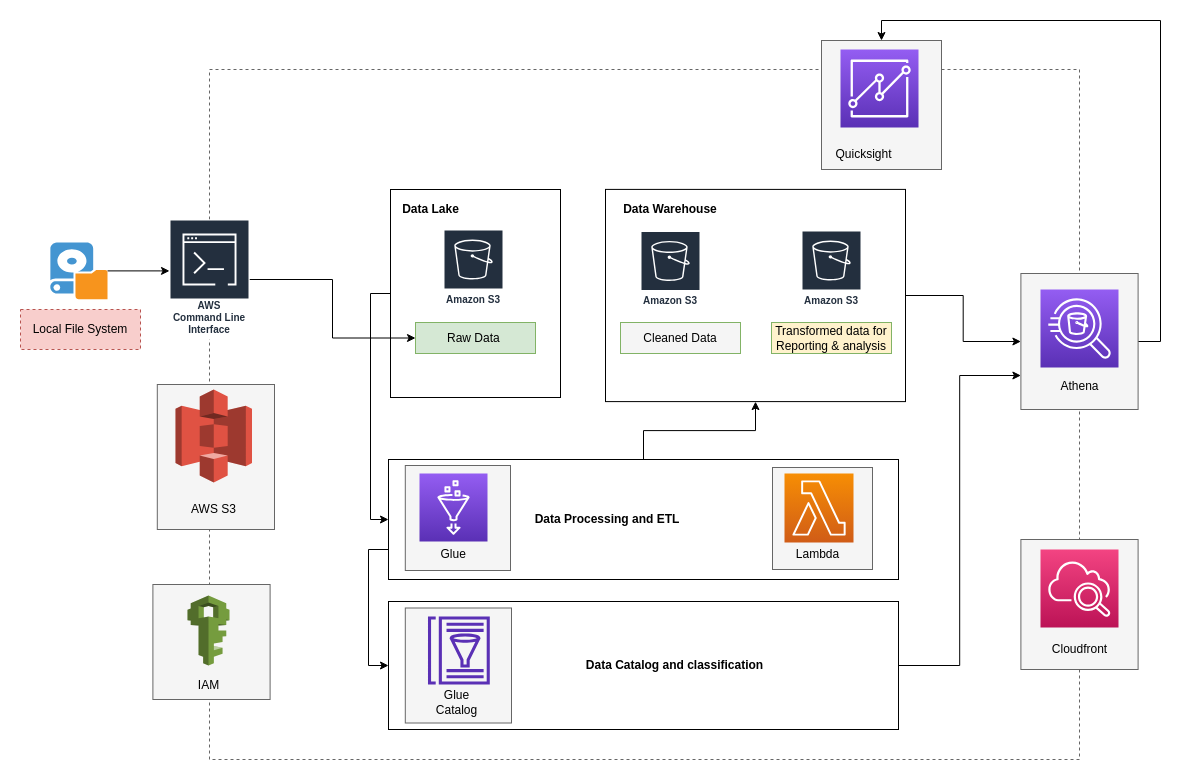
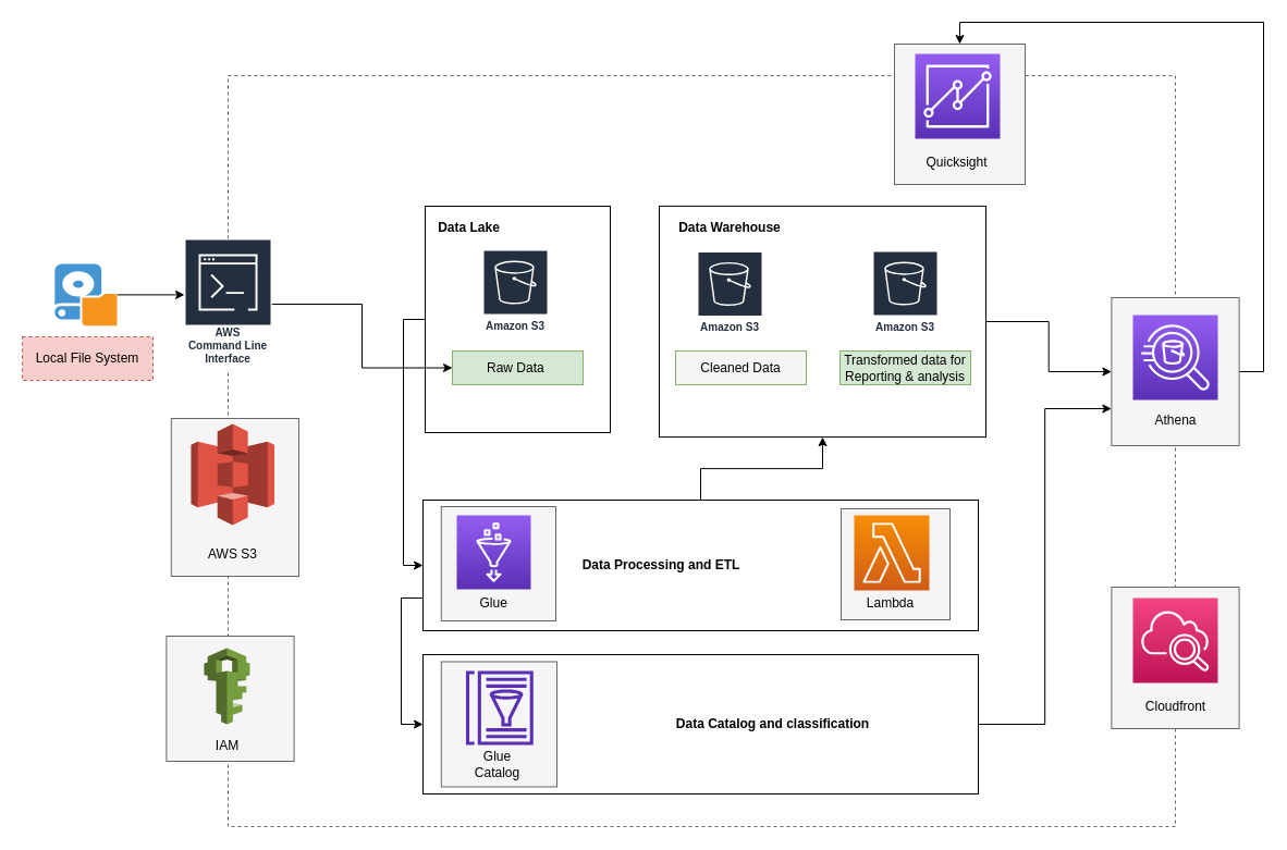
  <mxCell id="0" />
  <mxCell id="1" parent="0" />
  <mxCell id="2" value="" style="rounded=0;whiteSpace=wrap;html=1;dashed=1;strokeColor=#666666;fontColor=#333333;fillColor=none;" vertex="1" parent="1"><mxGeometry x="209" y="69" width="870" height="690" as="geometry" /></mxCell>
  <mxCell id="3" value="" style="rounded=0;whiteSpace=wrap;html=1;fillColor=none;" vertex="1" parent="1"><mxGeometry x="388" y="459" width="510" height="120" as="geometry" /></mxCell>
  <mxCell id="4" value="" style="edgeStyle=orthogonalEdgeStyle;rounded=0;orthogonalLoop=1;jettySize=auto;html=1;fontFamily=Helvetica;entryX=0;entryY=0.75;entryDx=0;entryDy=0;" edge="1" parent="1" source="5" target="12"><mxGeometry relative="1" as="geometry" /></mxCell>
  <mxCell id="5" value="" style="rounded=0;whiteSpace=wrap;html=1;fillColor=none;" vertex="1" parent="1"><mxGeometry x="388" y="601" width="510" height="128" as="geometry" /></mxCell>
  <mxCell id="6" value="" style="rounded=0;whiteSpace=wrap;html=1;fillColor=#f5f5f5;fontFamily=Helvetica;strokeColor=#666666;fontColor=#333333;" vertex="1" parent="1"><mxGeometry x="404.8" y="607.5" width="106.2" height="115" as="geometry" /></mxCell>
  <mxCell id="7" value="" style="rounded=0;whiteSpace=wrap;html=1;fillColor=#f5f5f5;fontFamily=Helvetica;strokeColor=#666666;fontColor=#333333;" vertex="1" parent="1"><mxGeometry x="772" y="467" width="100" height="102" as="geometry" /></mxCell>
  <mxCell id="8" value="" style="rounded=0;whiteSpace=wrap;html=1;fillColor=#f5f5f5;fontFamily=Helvetica;strokeColor=#666666;fontColor=#333333;" vertex="1" parent="1"><mxGeometry x="404.8" y="465" width="105.2" height="105" as="geometry" /></mxCell>
  <mxCell id="9" value="" style="rounded=0;whiteSpace=wrap;html=1;fillColor=#f5f5f5;fontFamily=Helvetica;strokeColor=#666666;fontColor=#333333;" vertex="1" parent="1"><mxGeometry x="821" y="40" width="120" height="129" as="geometry" /></mxCell>
  <mxCell id="10" value="" style="rounded=0;whiteSpace=wrap;html=1;fillColor=#f5f5f5;fontFamily=Helvetica;strokeColor=#666666;fontColor=#333333;" vertex="1" parent="1"><mxGeometry x="1020.4" y="539" width="117.2" height="130" as="geometry" /></mxCell>
  <mxCell id="11" style="edgeStyle=orthogonalEdgeStyle;rounded=0;orthogonalLoop=1;jettySize=auto;html=1;fontFamily=Helvetica;entryX=0.5;entryY=0;entryDx=0;entryDy=0;" edge="1" parent="1" source="12" target="9"><mxGeometry relative="1" as="geometry"><mxPoint x="1230" y="-121" as="targetPoint" /><Array as="points"><mxPoint x="1160" y="341" /><mxPoint x="1160" y="20" /><mxPoint x="881" y="20" /></Array></mxGeometry></mxCell>
  <mxCell id="12" value="" style="rounded=0;whiteSpace=wrap;html=1;fillColor=#f5f5f5;fontFamily=Helvetica;strokeColor=#666666;fontColor=#333333;" vertex="1" parent="1"><mxGeometry x="1020.4" y="273" width="117.2" height="136" as="geometry" /></mxCell>
  <mxCell id="13" value="" style="rounded=0;whiteSpace=wrap;html=1;fillColor=#f5f5f5;fontFamily=Helvetica;strokeColor=#666666;fontColor=#333333;" vertex="1" parent="1"><mxGeometry x="152.4" y="584" width="117.2" height="115" as="geometry" /></mxCell>
  <mxCell id="14" value="" style="rounded=0;whiteSpace=wrap;html=1;fillColor=#f5f5f5;fontFamily=Helvetica;strokeColor=#666666;fontColor=#333333;" vertex="1" parent="1"><mxGeometry x="156.8" y="384" width="117.2" height="145" as="geometry" /></mxCell>
  <mxCell id="15" value="" style="outlineConnect=0;dashed=0;verticalLabelPosition=bottom;verticalAlign=top;align=center;html=1;shape=mxgraph.aws3.s3;fillColor=#E05243;gradientColor=none;" vertex="1" parent="1"><mxGeometry x="175" y="389" width="76.5" height="93" as="geometry" /></mxCell>
  <mxCell id="16" value="" style="edgeStyle=orthogonalEdgeStyle;rounded=0;orthogonalLoop=1;jettySize=auto;html=1;fontFamily=Helvetica;" edge="1" parent="1" source="17" target="19"><mxGeometry relative="1" as="geometry"><Array as="points"><mxPoint x="160" y="270" /><mxPoint x="160" y="270" /></Array></mxGeometry></mxCell>
  <mxCell id="17" value="" style="shadow=0;dashed=0;html=1;strokeColor=none;fillColor=#4495D1;labelPosition=center;verticalLabelPosition=bottom;verticalAlign=top;align=center;outlineConnect=0;shape=mxgraph.veeam.local_disk;" vertex="1" parent="1"><mxGeometry x="49.8" y="242" width="57.2" height="56.8" as="geometry" /></mxCell>
  <mxCell id="18" value="" style="edgeStyle=orthogonalEdgeStyle;rounded=0;orthogonalLoop=1;jettySize=auto;html=1;fontFamily=Helvetica;" edge="1" parent="1" source="19" target="36"><mxGeometry relative="1" as="geometry" /></mxCell>
  <mxCell id="19" value="AWS&#10;Command Line Interface" style="outlineConnect=0;fontColor=#232F3E;gradientColor=none;strokeColor=#ffffff;fillColor=#232F3E;dashed=0;verticalLabelPosition=middle;verticalAlign=bottom;align=center;html=1;whiteSpace=wrap;fontSize=10;fontStyle=1;spacing=3;shape=mxgraph.aws4.productIcon;prIcon=mxgraph.aws4.command_line_interface;" vertex="1" parent="1"><mxGeometry x="169" y="219" width="80" height="120" as="geometry" /></mxCell>
  <mxCell id="20" value="" style="outlineConnect=0;dashed=0;verticalLabelPosition=bottom;verticalAlign=top;align=center;html=1;shape=mxgraph.aws3.iam;fillColor=#759C3E;gradientColor=none;" vertex="1" parent="1"><mxGeometry x="187" y="595" width="42" height="70" as="geometry" /></mxCell>
  <mxCell id="21" style="edgeStyle=orthogonalEdgeStyle;rounded=0;orthogonalLoop=1;jettySize=auto;html=1;exitX=0;exitY=0.5;exitDx=0;exitDy=0;entryX=0;entryY=0.5;entryDx=0;entryDy=0;fontFamily=Helvetica;" edge="1" parent="1" source="22" target="3"><mxGeometry relative="1" as="geometry" /></mxCell>
  <mxCell id="22" value="" style="rounded=0;whiteSpace=wrap;html=1;fillColor=none;" vertex="1" parent="1"><mxGeometry x="390" y="189" width="170" height="208" as="geometry" /></mxCell>
  <mxCell id="23" style="edgeStyle=orthogonalEdgeStyle;rounded=0;orthogonalLoop=1;jettySize=auto;html=1;exitX=0;exitY=0.75;exitDx=0;exitDy=0;entryX=0;entryY=0.5;entryDx=0;entryDy=0;fontFamily=Helvetica;" edge="1" parent="1" source="3" target="5"><mxGeometry relative="1" as="geometry" /></mxCell>
  <mxCell id="24" value="" style="edgeStyle=orthogonalEdgeStyle;rounded=0;orthogonalLoop=1;jettySize=auto;html=1;fontFamily=Helvetica;" edge="1" parent="1" source="3" target="35"><mxGeometry relative="1" as="geometry" /></mxCell>
  <mxCell id="25" value="Amazon S3" style="outlineConnect=0;fontColor=#232F3E;gradientColor=none;strokeColor=#ffffff;fillColor=#232F3E;dashed=0;verticalLabelPosition=middle;verticalAlign=bottom;align=center;html=1;whiteSpace=wrap;fontSize=10;fontStyle=1;spacing=3;shape=mxgraph.aws4.productIcon;prIcon=mxgraph.aws4.s3;" vertex="1" parent="1"><mxGeometry x="443" y="229" width="60" height="80" as="geometry" /></mxCell>
  <mxCell id="26" value="Amazon S3" style="outlineConnect=0;fontColor=#232F3E;gradientColor=none;strokeColor=#ffffff;fillColor=#232F3E;dashed=0;verticalLabelPosition=middle;verticalAlign=bottom;align=center;html=1;whiteSpace=wrap;fontSize=10;fontStyle=1;spacing=3;shape=mxgraph.aws4.productIcon;prIcon=mxgraph.aws4.s3;" vertex="1" parent="1"><mxGeometry x="801" y="230" width="60" height="80" as="geometry" /></mxCell>
  <mxCell id="27" value="Amazon S3" style="outlineConnect=0;fontColor=#232F3E;gradientColor=none;strokeColor=#ffffff;fillColor=#232F3E;dashed=0;verticalLabelPosition=middle;verticalAlign=bottom;align=center;html=1;whiteSpace=wrap;fontSize=10;fontStyle=1;spacing=3;shape=mxgraph.aws4.productIcon;prIcon=mxgraph.aws4.s3;" vertex="1" parent="1"><mxGeometry x="640" y="230.4" width="60" height="80" as="geometry" /></mxCell>
  <mxCell id="28" value="" style="outlineConnect=0;fontColor=#232F3E;gradientColor=#945DF2;gradientDirection=north;fillColor=#5A30B5;strokeColor=#ffffff;dashed=0;verticalLabelPosition=bottom;verticalAlign=top;align=center;html=1;fontSize=12;fontStyle=0;aspect=fixed;shape=mxgraph.aws4.resourceIcon;resIcon=mxgraph.aws4.quicksight;" vertex="1" parent="1"><mxGeometry x="840" y="49" width="78" height="78" as="geometry" /></mxCell>
  <mxCell id="29" value="" style="outlineConnect=0;fontColor=#232F3E;gradientColor=#945DF2;gradientDirection=north;fillColor=#5A30B5;strokeColor=#ffffff;dashed=0;verticalLabelPosition=bottom;verticalAlign=top;align=center;html=1;fontSize=12;fontStyle=0;aspect=fixed;shape=mxgraph.aws4.resourceIcon;resIcon=mxgraph.aws4.athena;" vertex="1" parent="1"><mxGeometry x="1040" y="289" width="78" height="78" as="geometry" /></mxCell>
  <mxCell id="30" value="" style="outlineConnect=0;fontColor=#232F3E;gradientColor=#F34482;gradientDirection=north;fillColor=#BC1356;strokeColor=#ffffff;dashed=0;verticalLabelPosition=bottom;verticalAlign=top;align=center;html=1;fontSize=12;fontStyle=0;aspect=fixed;shape=mxgraph.aws4.resourceIcon;resIcon=mxgraph.aws4.cloudwatch_2;" vertex="1" parent="1"><mxGeometry x="1040" y="549" width="78" height="78" as="geometry" /></mxCell>
  <mxCell id="31" value="" style="outlineConnect=0;fontColor=#232F3E;gradientColor=none;fillColor=#5A30B5;strokeColor=none;dashed=0;verticalLabelPosition=bottom;verticalAlign=top;align=center;html=1;fontSize=12;fontStyle=0;aspect=fixed;pointerEvents=1;shape=mxgraph.aws4.glue_data_catalog;" vertex="1" parent="1"><mxGeometry x="427" y="616" width="62.77" height="68" as="geometry" /></mxCell>
  <mxCell id="32" value="" style="outlineConnect=0;fontColor=#232F3E;gradientColor=#945DF2;gradientDirection=north;fillColor=#5A30B5;strokeColor=#ffffff;dashed=0;verticalLabelPosition=bottom;verticalAlign=top;align=center;html=1;fontSize=12;fontStyle=0;aspect=fixed;shape=mxgraph.aws4.resourceIcon;resIcon=mxgraph.aws4.glue;" vertex="1" parent="1"><mxGeometry x="419" y="473" width="68" height="68" as="geometry" /></mxCell>
  <mxCell id="33" value="" style="outlineConnect=0;fontColor=#232F3E;gradientColor=#F78E04;gradientDirection=north;fillColor=#D05C17;strokeColor=#ffffff;dashed=0;verticalLabelPosition=bottom;verticalAlign=top;align=center;html=1;fontSize=12;fontStyle=0;aspect=fixed;shape=mxgraph.aws4.resourceIcon;resIcon=mxgraph.aws4.lambda;" vertex="1" parent="1"><mxGeometry x="784" y="473" width="69" height="69" as="geometry" /></mxCell>
  <mxCell id="34" value="" style="edgeStyle=orthogonalEdgeStyle;rounded=0;orthogonalLoop=1;jettySize=auto;html=1;fontFamily=Helvetica;entryX=0;entryY=0.5;entryDx=0;entryDy=0;" edge="1" parent="1" source="35" target="12"><mxGeometry relative="1" as="geometry" /></mxCell>
  <mxCell id="35" value="" style="rounded=0;whiteSpace=wrap;html=1;fillColor=none;" vertex="1" parent="1"><mxGeometry x="605" y="188.9" width="300" height="212.2" as="geometry" /></mxCell>
  <mxCell id="36" value="Raw Data&amp;nbsp;" style="rounded=0;whiteSpace=wrap;html=1;fillColor=#d5e8d4;strokeColor=#82b366;" vertex="1" parent="1"><mxGeometry x="415" y="322" width="120" height="31" as="geometry" /></mxCell>
  <mxCell id="37" value="Local File System" style="rounded=0;whiteSpace=wrap;html=1;fillColor=#f8cecc;strokeColor=#b85450;fontFamily=Helvetica;dashed=1;" vertex="1" parent="1"><mxGeometry x="20" y="309" width="120" height="40" as="geometry" /></mxCell>
  <mxCell id="38" value="Data Lake" style="text;html=1;strokeColor=none;fillColor=none;align=center;verticalAlign=middle;whiteSpace=wrap;rounded=0;fontFamily=Helvetica;fontStyle=1" vertex="1" parent="1"><mxGeometry x="383" y="199" width="95" height="20" as="geometry" /></mxCell>
  <mxCell id="39" value="Data Warehouse" style="text;html=1;strokeColor=none;fillColor=none;align=center;verticalAlign=middle;whiteSpace=wrap;rounded=0;fontFamily=Helvetica;fontStyle=1" vertex="1" parent="1"><mxGeometry x="610" y="199" width="120" height="20" as="geometry" /></mxCell>
  <mxCell id="40" value="Cleaned Data" style="rounded=0;whiteSpace=wrap;html=1;fillColor=#f5f5f5;strokeColor=#82b366;" vertex="1" parent="1"><mxGeometry x="620" y="322" width="120" height="31" as="geometry" /></mxCell>
- <mxCell id="41" value="Transformed data for Reporting &amp;amp; analysis" style="rounded=0;whiteSpace=wrap;html=1;fillColor=#fff2cc;strokeColor=#82b366;" vertex="1" parent="1"><mxGeometry x="771" y="322" width="120" height="31" as="geometry" /></mxCell>
- <mxCell id="42" value="Data Catalog and classification" style="text;html=1;strokeColor=none;fillColor=none;align=center;verticalAlign=middle;whiteSpace=wrap;rounded=0;fontFamily=Helvetica;fontStyle=1" vertex="1" parent="1"><mxGeometry x="517" y="655" width="315" height="20" as="geometry" /></mxCell>
+ <mxCell id="41" value="Transformed data for Reporting &amp;amp; analysis" style="rounded=0;whiteSpace=wrap;html=1;fillColor=#d5e8d4;strokeColor=#82b366;" vertex="1" parent="1"><mxGeometry x="771" y="322" width="120" height="31" as="geometry" /></mxCell>
+ <mxCell id="42" value="Data Catalog and classification" style="text;html=1;strokeColor=none;fillColor=none;align=center;verticalAlign=middle;whiteSpace=wrap;rounded=0;fontFamily=Helvetica;fontStyle=1" vertex="1" parent="1"><mxGeometry x="552" y="655" width="315" height="20" as="geometry" /></mxCell>
  <mxCell id="43" value="AWS S3" style="text;html=1;strokeColor=none;fillColor=none;align=center;verticalAlign=middle;whiteSpace=wrap;rounded=0;fontFamily=Helvetica;" vertex="1" parent="1"><mxGeometry x="187" y="499" width="53" height="20" as="geometry" /></mxCell>
  <mxCell id="44" value="IAM" style="text;html=1;strokeColor=none;fillColor=none;align=center;verticalAlign=middle;whiteSpace=wrap;rounded=0;fontFamily=Helvetica;" vertex="1" parent="1"><mxGeometry x="181.5" y="675" width="53" height="20" as="geometry" /></mxCell>
  <mxCell id="45" value="Athena" style="text;html=1;strokeColor=none;fillColor=none;align=center;verticalAlign=middle;whiteSpace=wrap;rounded=0;fontFamily=Helvetica;" vertex="1" parent="1"><mxGeometry x="1052.5" y="376" width="53" height="20" as="geometry" /></mxCell>
  <mxCell id="46" value="Cloudfront" style="text;html=1;strokeColor=none;fillColor=none;align=center;verticalAlign=middle;whiteSpace=wrap;rounded=0;fontFamily=Helvetica;" vertex="1" parent="1"><mxGeometry x="1052.5" y="639" width="53" height="20" as="geometry" /></mxCell>
- <mxCell id="47" value="Quicksight" style="text;html=1;strokeColor=none;fillColor=none;align=center;verticalAlign=middle;whiteSpace=wrap;rounded=0;fontFamily=Helvetica;" vertex="1" parent="1"><mxGeometry x="837" y="144" width="53" height="20" as="geometry" /></mxCell>
+ <mxCell id="47" value="Quicksight" style="text;html=1;strokeColor=none;fillColor=none;align=center;verticalAlign=middle;whiteSpace=wrap;rounded=0;fontFamily=Helvetica;" vertex="1" parent="1"><mxGeometry x="852" y="139" width="53" height="20" as="geometry" /></mxCell>
  <mxCell id="48" value="Data Processing and ETL" style="text;html=1;strokeColor=none;fillColor=none;align=center;verticalAlign=middle;whiteSpace=wrap;rounded=0;fontFamily=Helvetica;fontStyle=1" vertex="1" parent="1"><mxGeometry x="511" y="499" width="192" height="40" as="geometry" /></mxCell>
  <mxCell id="49" value="&amp;nbsp;Glue" style="text;html=1;strokeColor=none;fillColor=none;align=center;verticalAlign=middle;whiteSpace=wrap;rounded=0;fontFamily=Helvetica;" vertex="1" parent="1"><mxGeometry x="424.89" y="544" width="53" height="20" as="geometry" /></mxCell>
  <mxCell id="50" value="Lambda" style="text;html=1;strokeColor=none;fillColor=none;align=center;verticalAlign=middle;whiteSpace=wrap;rounded=0;fontFamily=Helvetica;" vertex="1" parent="1"><mxGeometry x="791" y="544" width="53" height="20" as="geometry" /></mxCell>
  <mxCell id="51" value="Glue Catalog" style="text;html=1;strokeColor=none;fillColor=none;align=center;verticalAlign=middle;whiteSpace=wrap;rounded=0;fontFamily=Helvetica;" vertex="1" parent="1"><mxGeometry x="430" y="692" width="53" height="20" as="geometry" /></mxCell>
